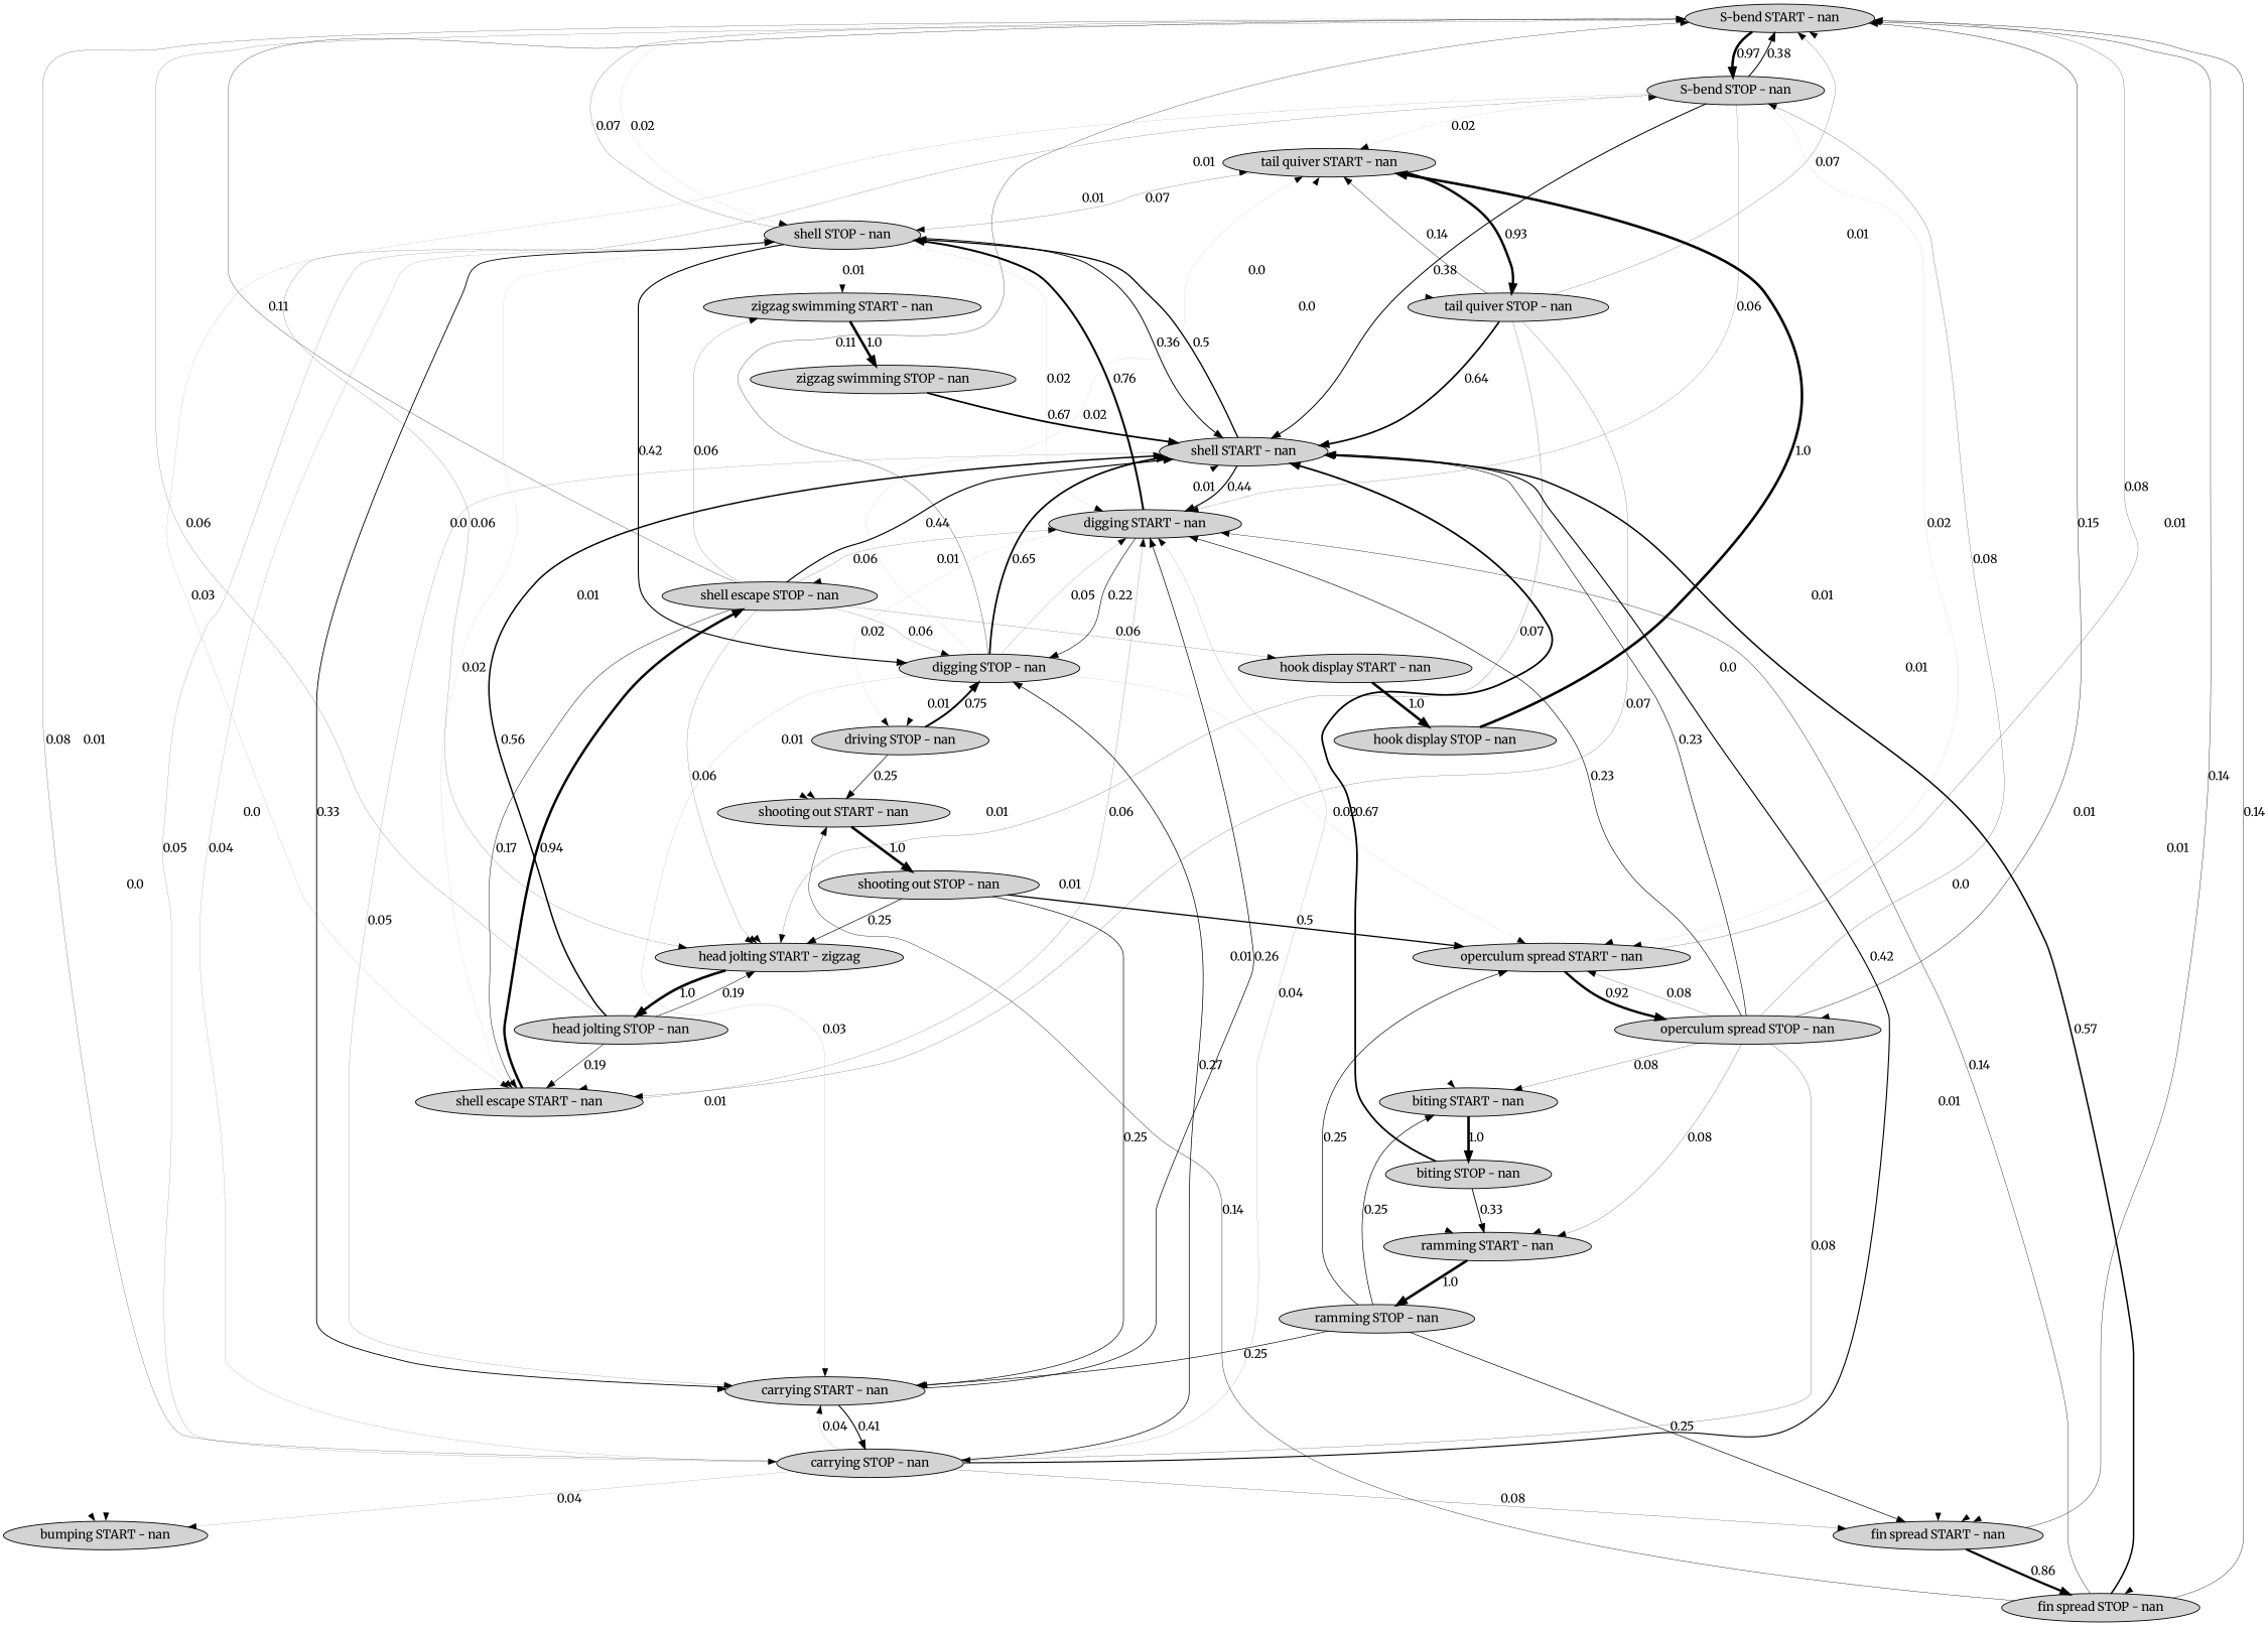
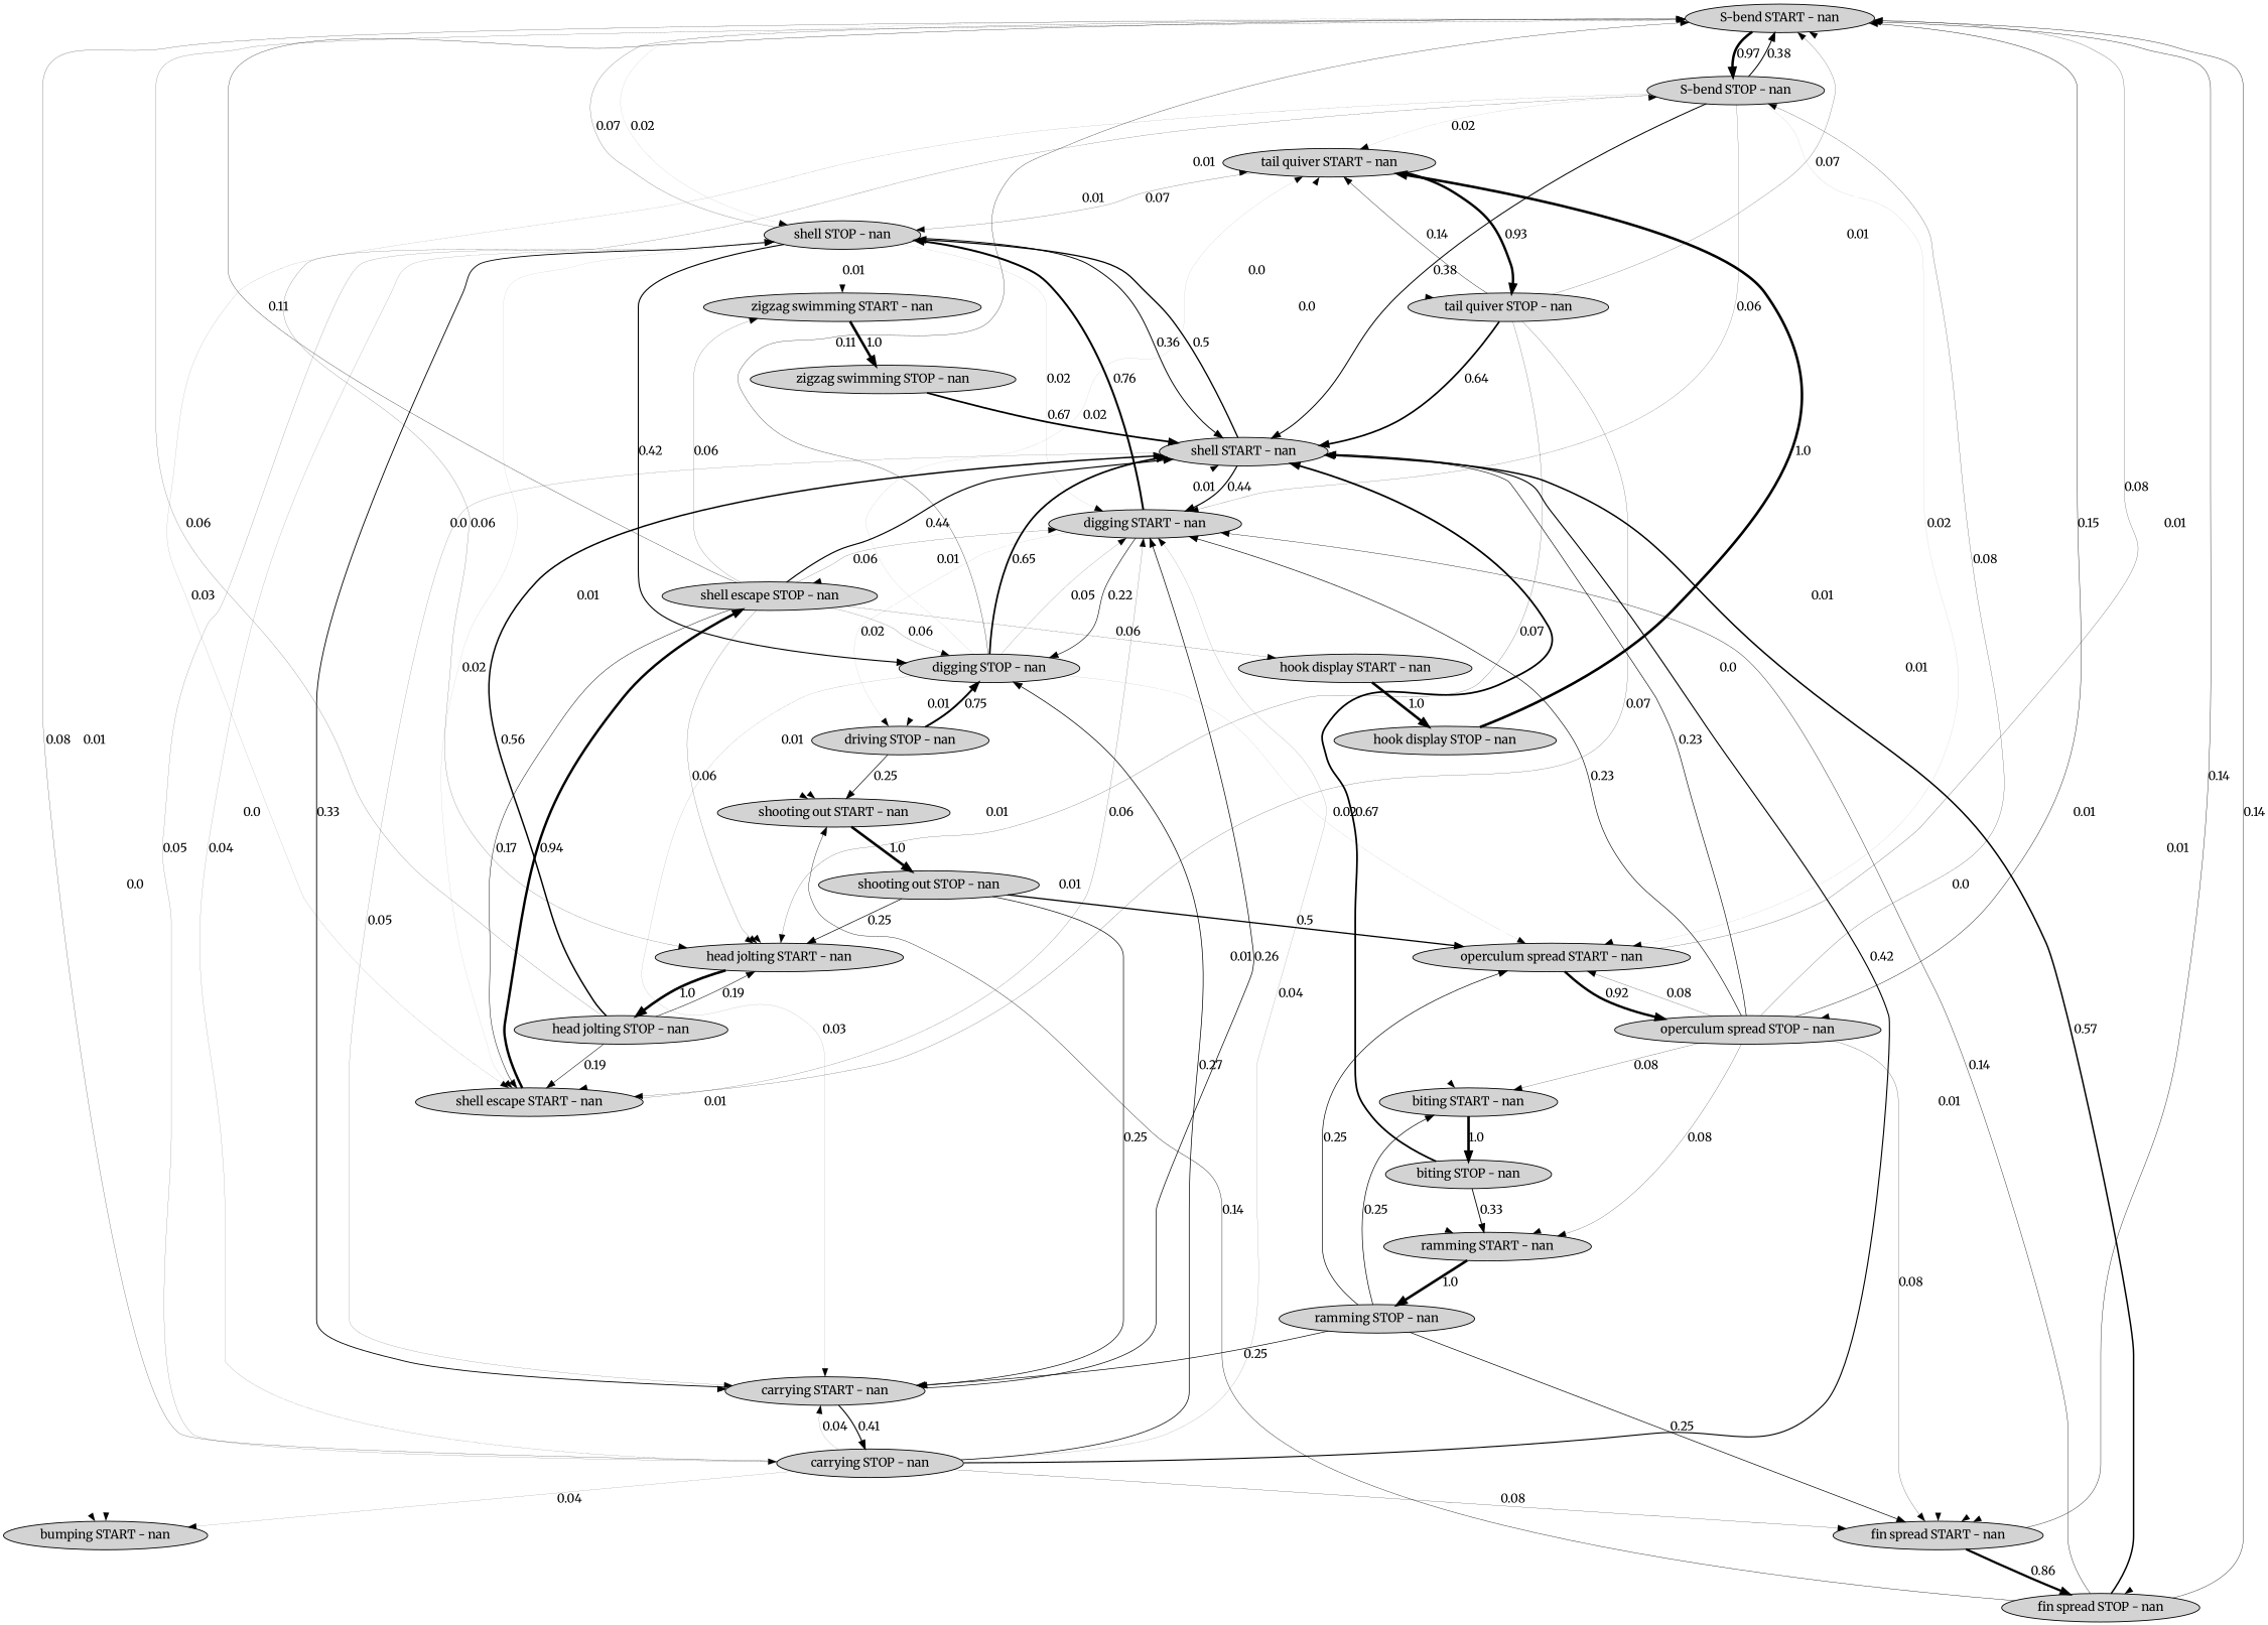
  strict digraph {
    fontname=Merriweather
    node [avg_time=nan fontname=Merriweather style=filled]
    edge [fontname=Merriweather penwidth=0.03]
    "S-bend START - nan" [height=nan width=nan]
    "S-bend STOP - nan" [height=nan width=nan]
    "operculum spread STOP - nan" [height=nan width=nan]
    "shell STOP - nan" [height=nan width=nan]
    "carrying START - nan" [height=nan width=nan]
    "digging START - nan" [height=nan width=nan]
    "fin spread START - nan" [height=nan width=nan]
    "fin spread STOP - nan" [height=nan width=nan]
-   "head jolting START - nan" [height=nan width=nan label="head jolting START - zigzag"]
+   "head jolting START - nan" [height=nan width=nan]
    "operculum spread START - nan" [height=nan width=nan]
    "ramming START - nan" [height=nan width=nan]
    "shell START - nan" [height=nan width=nan]
    "shell escape START - nan" [height=nan width=nan]
    "tail quiver START - nan" [height=nan width=nan]
    "biting START - nan" [height=nan width=nan]
    "bumping START - nan" [height=nan width=nan]
    "carrying STOP - nan" [height=nan width=nan]
    "digging STOP - nan" [height=nan width=nan]
    "shooting out START - nan" [height=nan width=nan]
    "tail quiver STOP - nan" [height=nan width=nan]
    "zigzag swimming START - nan" [height=nan width=nan]
    "driving STOP - nan" [height=nan width=nan]
    "shell escape STOP - nan" [height=nan width=nan]
    "head jolting STOP - nan" [height=nan width=nan]
    "ramming STOP - nan" [height=nan width=nan]
    "biting STOP - nan" [height=nan width=nan]
    "shooting out STOP - nan" [height=nan width=nan]
    "zigzag swimming STOP - nan" [height=nan width=nan]
    "hook display START - nan" [height=nan width=nan]
    "hook display STOP - nan" [height=nan width=nan]
    "S-bend START - nan" -> "S-bend STOP - nan" [label=0.97 penwidth=2.91]
    "S-bend START - nan" -> "operculum spread STOP - nan" [label=0.01]
    "S-bend START - nan" -> "shell STOP - nan" [label=0.02 penwidth=0.06]
    "S-bend STOP - nan" -> "S-bend START - nan" [label=0.38 penwidth=1.1400000000000001]
    "S-bend STOP - nan" -> "carrying START - nan" [label=0.01]
    "S-bend STOP - nan" -> "digging START - nan" [label=0.06 penwidth=0.18]
    "S-bend STOP - nan" -> "fin spread START - nan" [label=0.01]
    "S-bend STOP - nan" -> "fin spread STOP - nan" [label=0.01]
    "S-bend STOP - nan" -> "head jolting START - nan" [label=0.06 penwidth=0.18]
    "S-bend STOP - nan" -> "operculum spread START - nan" [label=0.02 penwidth=0.06]
    "S-bend STOP - nan" -> "ramming START - nan" [label=0.01]
    "S-bend STOP - nan" -> "shell START - nan" [label=0.38 penwidth=1.1400000000000001]
    "S-bend STOP - nan" -> "shell escape START - nan" [label=0.03 penwidth=0.09]
    "S-bend STOP - nan" -> "tail quiver START - nan" [label=0.02 penwidth=0.06]
    "operculum spread STOP - nan" -> "S-bend START - nan" [label=0.15 penwidth=0.44999999999999996]
    "operculum spread STOP - nan" -> "S-bend STOP - nan" [label=0.08 penwidth=0.24]
    "operculum spread STOP - nan" -> "digging START - nan" [label=0.23 penwidth=0.6900000000000001]
-   "operculum spread STOP - nan" -> "carrying STOP - nan" [label=0.08 penwidth=0.24]
+   "operculum spread STOP - nan" -> "fin spread START - nan" [label=0.08 penwidth=0.24]
    "operculum spread STOP - nan" -> "operculum spread START - nan" [label=0.08 penwidth=0.24]
    "operculum spread STOP - nan" -> "ramming START - nan" [label=0.08 penwidth=0.24]
    "operculum spread STOP - nan" -> "shell START - nan" [label=0.23 penwidth=0.6900000000000001]
    "operculum spread STOP - nan" -> "biting START - nan" [label=0.08 penwidth=0.24]
    "shell STOP - nan" -> "S-bend START - nan" [label=0.07 penwidth=0.21000000000000002]
    "shell STOP - nan" -> "S-bend STOP - nan" [label=0.01]
    "shell STOP - nan" -> "carrying START - nan" [label=0.0 penwidth=0.0]
    "shell STOP - nan" -> "digging START - nan" [label=0.02 penwidth=0.06]
    "shell STOP - nan" -> "fin spread START - nan" [label=0.0 penwidth=0.0]
    "shell STOP - nan" -> "head jolting START - nan" [label=0.01]
    "shell STOP - nan" -> "operculum spread START - nan" [label=0.01]
    "shell STOP - nan" -> "shell START - nan" [label=0.36 penwidth=1.08]
    "shell STOP - nan" -> "shell escape START - nan" [label=0.02 penwidth=0.06]
    "shell STOP - nan" -> "tail quiver START - nan" [label=0.01]
    "shell STOP - nan" -> "biting START - nan" [label=0.0 penwidth=0.0]
    "shell STOP - nan" -> "bumping START - nan" [label=0.0 penwidth=0.0]
    "shell STOP - nan" -> "carrying STOP - nan" [label=0.05 penwidth=0.15000000000000002]
    "shell STOP - nan" -> "digging STOP - nan" [label=0.42 penwidth=1.26]
    "shell STOP - nan" -> "shooting out START - nan" [label=0.0 penwidth=0.0]
    "shell STOP - nan" -> "tail quiver STOP - nan" [label=0.0 penwidth=0.0]
    "shell STOP - nan" -> "zigzag swimming START - nan" [label=0.01]
    "carrying START - nan" -> "shell STOP - nan" [label=0.33 penwidth=0.99]
    "carrying START - nan" -> "digging START - nan" [label=0.26 penwidth=0.78]
    "carrying START - nan" -> "carrying STOP - nan" [label=0.41 penwidth=1.23]
    "digging START - nan" -> "shell STOP - nan" [label=0.76 penwidth=2.2800000000000002]
    "digging START - nan" -> "shell START - nan" [label=0.01]
    "digging START - nan" -> "digging STOP - nan" [label=0.22 penwidth=0.66]
    "digging START - nan" -> "driving STOP - nan" [label=0.02 penwidth=0.06]
    "digging START - nan" -> "shell escape STOP - nan" [label=0.01]
    "fin spread START - nan" -> "S-bend START - nan" [label=0.14 penwidth=0.42000000000000004]
    "fin spread START - nan" -> "fin spread STOP - nan" [label=0.86 penwidth=2.58]
    "fin spread STOP - nan" -> "S-bend START - nan" [label=0.14 penwidth=0.42000000000000004]
    "fin spread STOP - nan" -> "digging START - nan" [label=0.14 penwidth=0.42000000000000004]
    "fin spread STOP - nan" -> "shell START - nan" [label=0.57 penwidth=1.71]
    "fin spread STOP - nan" -> "shooting out START - nan" [label=0.14 penwidth=0.42000000000000004]
    "head jolting START - nan" -> "head jolting STOP - nan" [label=1.0 penwidth=3.0]
    "operculum spread START - nan" -> "S-bend START - nan" [label=0.08 penwidth=0.24]
    "operculum spread START - nan" -> "operculum spread STOP - nan" [label=0.92 penwidth=2.7600000000000002]
    "ramming START - nan" -> "ramming STOP - nan" [label=1.0 penwidth=3.0]
    "shell START - nan" -> "S-bend START - nan" [label=0.01]
    "shell START - nan" -> "shell STOP - nan" [label=0.5 penwidth=1.5]
    "shell START - nan" -> "carrying START - nan" [label=0.05 penwidth=0.15000000000000002]
    "shell START - nan" -> "digging START - nan" [label=0.44 penwidth=1.32]
    "shell START - nan" -> "tail quiver START - nan" [label=0.0 penwidth=0.0]
    "shell escape START - nan" -> "digging START - nan" [label=0.06 penwidth=0.18]
    "shell escape START - nan" -> "shell escape STOP - nan" [label=0.94 penwidth=2.82]
    "tail quiver START - nan" -> "shell STOP - nan" [label=0.07 penwidth=0.21000000000000002]
    "tail quiver START - nan" -> "tail quiver STOP - nan" [label=0.93 penwidth=2.79]
    "biting START - nan" -> "biting STOP - nan" [label=1.0 penwidth=3.0]
    "carrying STOP - nan" -> "S-bend START - nan" [label=0.08 penwidth=0.24]
    "carrying STOP - nan" -> "shell STOP - nan" [label=0.04 penwidth=0.12]
    "carrying STOP - nan" -> "carrying START - nan" [label=0.04 penwidth=0.12]
    "carrying STOP - nan" -> "digging START - nan" [label=0.04 penwidth=0.12]
    "carrying STOP - nan" -> "fin spread START - nan" [label=0.08 penwidth=0.24]
    "carrying STOP - nan" -> "shell START - nan" [label=0.42 penwidth=1.26]
    "carrying STOP - nan" -> "bumping START - nan" [label=0.04 penwidth=0.12]
    "carrying STOP - nan" -> "digging STOP - nan" [label=0.27 penwidth=0.81]
    "digging STOP - nan" -> "S-bend START - nan" [label=0.11 penwidth=0.33]
    "digging STOP - nan" -> "carrying START - nan" [label=0.03 penwidth=0.09]
    "digging STOP - nan" -> "digging START - nan" [label=0.05 penwidth=0.15000000000000002]
    "digging STOP - nan" -> "fin spread START - nan" [label=0.01]
    "digging STOP - nan" -> "head jolting START - nan" [label=0.01]
    "digging STOP - nan" -> "operculum spread START - nan" [label=0.02 penwidth=0.06]
    "digging STOP - nan" -> "ramming START - nan" [label=0.01]
    "digging STOP - nan" -> "shell START - nan" [label=0.65 penwidth=1.9500000000000002]
    "digging STOP - nan" -> "shell escape START - nan" [label=0.01]
    "digging STOP - nan" -> "tail quiver START - nan" [label=0.02 penwidth=0.06]
    "digging STOP - nan" -> "bumping START - nan" [label=0.01]
    "digging STOP - nan" -> "shooting out START - nan" [label=0.01]
    "digging STOP - nan" -> "driving STOP - nan" [label=0.01]
    "shooting out START - nan" -> "shooting out STOP - nan" [label=1.0 penwidth=3.0]
    "tail quiver STOP - nan" -> "S-bend START - nan" [label=0.07 penwidth=0.21000000000000002]
    "tail quiver STOP - nan" -> "head jolting START - nan" [label=0.07 penwidth=0.21000000000000002]
    "tail quiver STOP - nan" -> "shell START - nan" [label=0.64 penwidth=1.92]
    "tail quiver STOP - nan" -> "shell escape START - nan" [label=0.07 penwidth=0.21000000000000002]
    "tail quiver STOP - nan" -> "tail quiver START - nan" [label=0.14 penwidth=0.42000000000000004]
    "zigzag swimming START - nan" -> "zigzag swimming STOP - nan" [label=1.0 penwidth=3.0]
    "driving STOP - nan" -> "digging STOP - nan" [label=0.75 penwidth=2.25]
    "driving STOP - nan" -> "shooting out START - nan" [label=0.25 penwidth=0.75]
    "shell escape STOP - nan" -> "S-bend START - nan" [label=0.11 penwidth=0.33]
    "shell escape STOP - nan" -> "digging START - nan" [label=0.06 penwidth=0.18]
    "shell escape STOP - nan" -> "head jolting START - nan" [label=0.06 penwidth=0.18]
    "shell escape STOP - nan" -> "shell START - nan" [label=0.44 penwidth=1.32]
    "shell escape STOP - nan" -> "shell escape START - nan" [label=0.17 penwidth=0.51]
    "shell escape STOP - nan" -> "digging STOP - nan" [label=0.06 penwidth=0.18]
    "shell escape STOP - nan" -> "zigzag swimming START - nan" [label=0.06 penwidth=0.18]
    "shell escape STOP - nan" -> "hook display START - nan" [label=0.06 penwidth=0.18]
    "head jolting STOP - nan" -> "S-bend START - nan" [label=0.06 penwidth=0.18]
    "head jolting STOP - nan" -> "head jolting START - nan" [label=0.19 penwidth=0.5700000000000001]
    "head jolting STOP - nan" -> "shell START - nan" [label=0.56 penwidth=1.6800000000000002]
    "head jolting STOP - nan" -> "shell escape START - nan" [label=0.19 penwidth=0.5700000000000001]
    "ramming STOP - nan" -> "carrying START - nan" [label=0.25 penwidth=0.75]
    "ramming STOP - nan" -> "fin spread START - nan" [label=0.25 penwidth=0.75]
    "ramming STOP - nan" -> "operculum spread START - nan" [label=0.25 penwidth=0.75]
    "ramming STOP - nan" -> "biting START - nan" [label=0.25 penwidth=0.75]
    "biting STOP - nan" -> "ramming START - nan" [label=0.33 penwidth=0.99]
    "biting STOP - nan" -> "shell START - nan" [label=0.67 penwidth=2.0100000000000002]
    "shooting out STOP - nan" -> "carrying START - nan" [label=0.25 penwidth=0.75]
    "shooting out STOP - nan" -> "head jolting START - nan" [label=0.25 penwidth=0.75]
    "shooting out STOP - nan" -> "operculum spread START - nan" [label=0.5 penwidth=1.5]
    "zigzag swimming STOP - nan" -> "shell START - nan" [label=0.67 penwidth=2.0100000000000002]
    "hook display START - nan" -> "hook display STOP - nan" [label=1.0 penwidth=3.0]
    "hook display STOP - nan" -> "tail quiver START - nan" [label=1.0 penwidth=3.0]
  }
